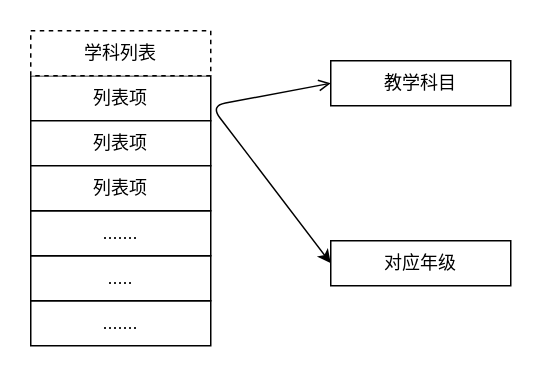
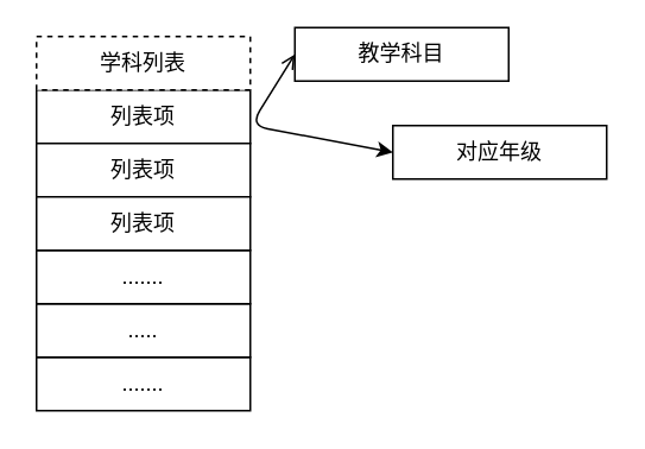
  <mxCell id="0" />
  <mxCell id="1" parent="0" />
  <mxCell id="2" value="列表项" style="rounded=0;whiteSpace=wrap;html=1;" vertex="1" parent="1"><mxGeometry x="20" y="50" width="120" height="30" as="geometry" /></mxCell>
  <mxCell id="3" value="学科列表" style="rounded=0;whiteSpace=wrap;html=1;dashed=1;" vertex="1" parent="1"><mxGeometry x="20" y="20" width="120" height="30" as="geometry" /></mxCell>
  <mxCell id="4" value="列表项" style="rounded=0;whiteSpace=wrap;html=1;" vertex="1" parent="1"><mxGeometry x="20" y="80" width="120" height="30" as="geometry" /></mxCell>
- <mxCell id="5" value="教学科目" style="rounded=0;whiteSpace=wrap;html=1;" vertex="1" parent="1"><mxGeometry x="220" y="40" width="120" height="30" as="geometry" /></mxCell>
+ <mxCell id="5" value="教学科目" style="rounded=0;whiteSpace=wrap;html=1;" vertex="1" parent="1"><mxGeometry x="165" y="15" width="120" height="30" as="geometry" /></mxCell>
  <mxCell id="6" value="......." style="rounded=0;whiteSpace=wrap;html=1;" vertex="1" parent="1"><mxGeometry x="20" y="200" width="120" height="30" as="geometry" /></mxCell>
  <mxCell id="7" value="....." style="rounded=0;whiteSpace=wrap;html=1;" vertex="1" parent="1"><mxGeometry x="20" y="170" width="120" height="30" as="geometry" /></mxCell>
  <mxCell id="8" value="......." style="rounded=0;whiteSpace=wrap;html=1;" vertex="1" parent="1"><mxGeometry x="20" y="140" width="120" height="30" as="geometry" /></mxCell>
  <mxCell id="9" value="列表项" style="rounded=0;whiteSpace=wrap;html=1;" vertex="1" parent="1"><mxGeometry x="20" y="110" width="120" height="30" as="geometry" /></mxCell>
- <mxCell id="10" value="对应年级" style="rounded=0;whiteSpace=wrap;html=1;" vertex="1" parent="1"><mxGeometry x="220" y="160" width="120" height="30" as="geometry" /></mxCell>
+ <mxCell id="10" value="对应年级" style="rounded=0;whiteSpace=wrap;html=1;" vertex="1" parent="1"><mxGeometry x="220" y="70" width="120" height="30" as="geometry" /></mxCell>
  <mxCell id="11" value="" style="endArrow=open;startArrow=classic;html=1;exitX=0;exitY=0.5;exitDx=0;exitDy=0;entryX=0;entryY=0.5;entryDx=0;entryDy=0;" edge="1" parent="1" source="10" target="5"><mxGeometry width="50" height="50" relative="1" as="geometry"><mxPoint x="110" y="90" as="sourcePoint" /><mxPoint x="160" y="40" as="targetPoint" /><Array as="points"><mxPoint x="140" y="70" /></Array></mxGeometry></mxCell>
